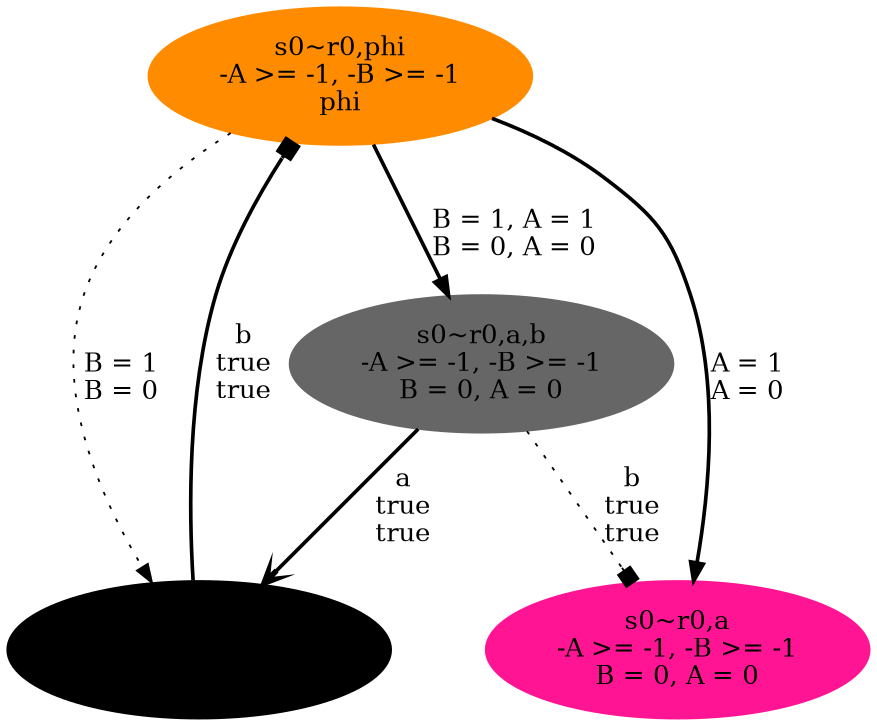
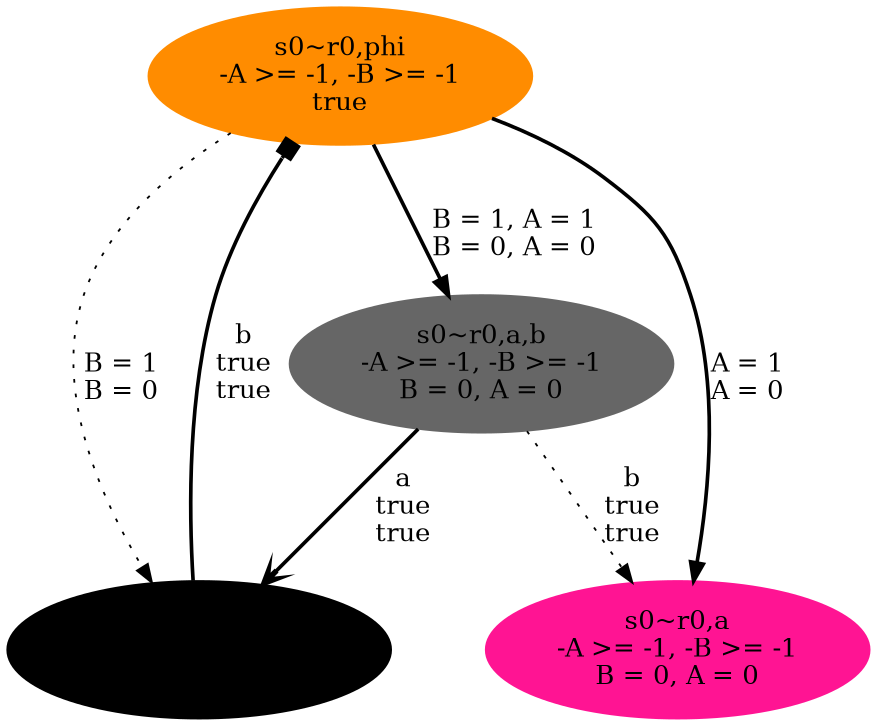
  digraph {
    rankdir=TB
    node [style=filled]
    edge [arrowhead=normal style=bold]
-   n1 [color=darkorange label="s0~r0,phi\n-A >= -1, -B >= -1\nphi"]
+   n1 [color=darkorange label="s0~r0,phi\n-A >= -1, -B >= -1\ntrue"]
    n2 [color=gray40 label="s0~r0,a,b\n-A >= -1, -B >= -1\nB = 0, A = 0"]
    n3 [color=black label="s0~r0,b\n-A >= -1, -B >= -1\nB = 0, A = 0"]
    n4 [color=deeppink label="s0~r0,a\n-A >= -1, -B >= -1\nB = 0, A = 0"]
    n1 -> n2 [label="\nB = 1, A = 1\nB = 0, A = 0"]
    n1 -> n3 [label="\nB = 1\nB = 0" style=dotted]
    n1 -> n4 [label="\nA = 1\nA = 0"]
    n2 -> n3 [arrowhead=vee label="a\ntrue\ntrue"]
-   n2 -> n4 [arrowhead=box label="b\ntrue\ntrue" style=dotted]
+   n2 -> n4 [label="b\ntrue\ntrue" style=dotted]
    n3 -> n1 [arrowhead=box label="b\ntrue\ntrue"]
  }
